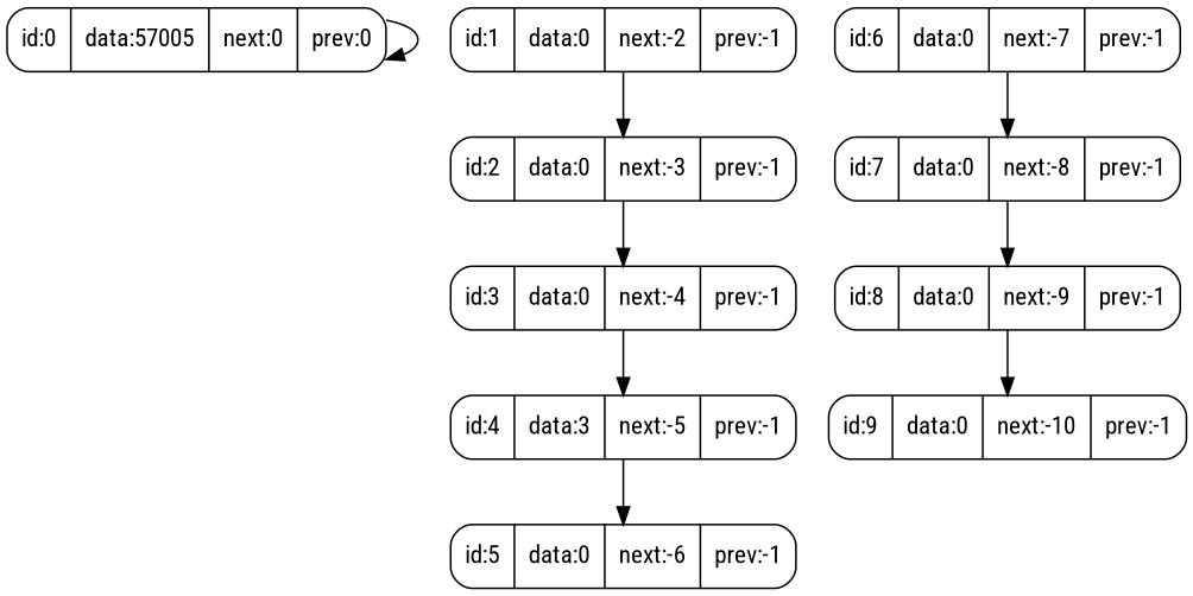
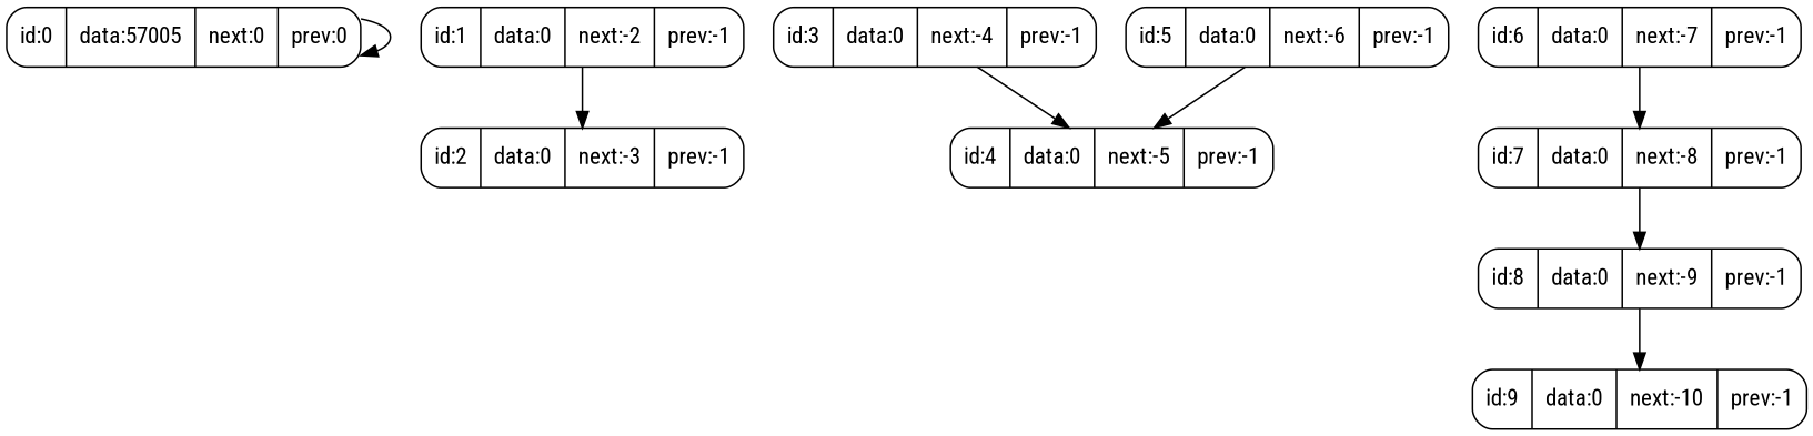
  digraph {
    fontname="Roboto Condensed"
    rankdir=TB
    node [fontname="Roboto Condensed" shape=record style=rounded]
    edge [fontname="Roboto Condensed"]
    n1 [label="{ id:0 } | data:57005 | next:0 | prev:0 }"]
    n2 [label="{ id:1 } | data:0 | next:-2 | prev:-1 }"]
    n3 [label="{ id:2 } | data:0 | next:-3 | prev:-1 }"]
    n4 [label="{ id:3 } | data:0 | next:-4 | prev:-1 }"]
-   n5 [label="{ id:4 } | data:3 | next:-5 | prev:-1 }"]
+   n5 [label="{ id:4 } | data:0 | next:-5 | prev:-1 }"]
    n6 [label="{ id:5 } | data:0 | next:-6 | prev:-1 }"]
    n7 [label="{ id:6 } | data:0 | next:-7 | prev:-1 }"]
    n8 [label="{ id:7 } | data:0 | next:-8 | prev:-1 }"]
    n9 [label="{ id:8 } | data:0 | next:-9 | prev:-1 }"]
    n10 [label="{ id:9 } | data:0 | next:-10 | prev:-1 }"]
    n1 -> n1
    n2 -> n3
-   n3 -> n4
    n4 -> n5
-   n5 -> n6
+   n6 -> n5
    n7 -> n8
    n8 -> n9
    n9 -> n10
  }
